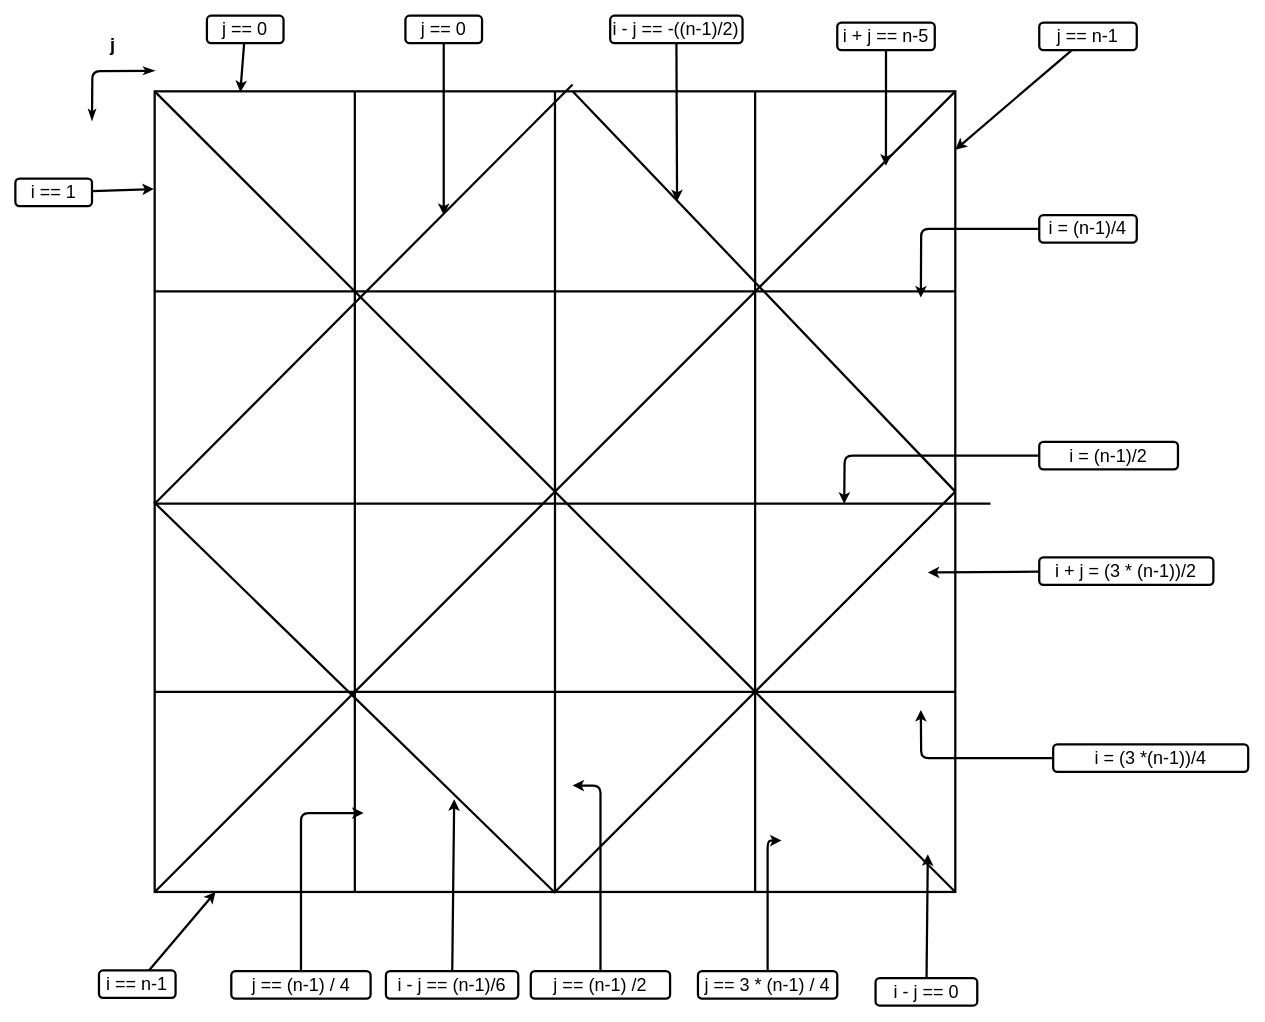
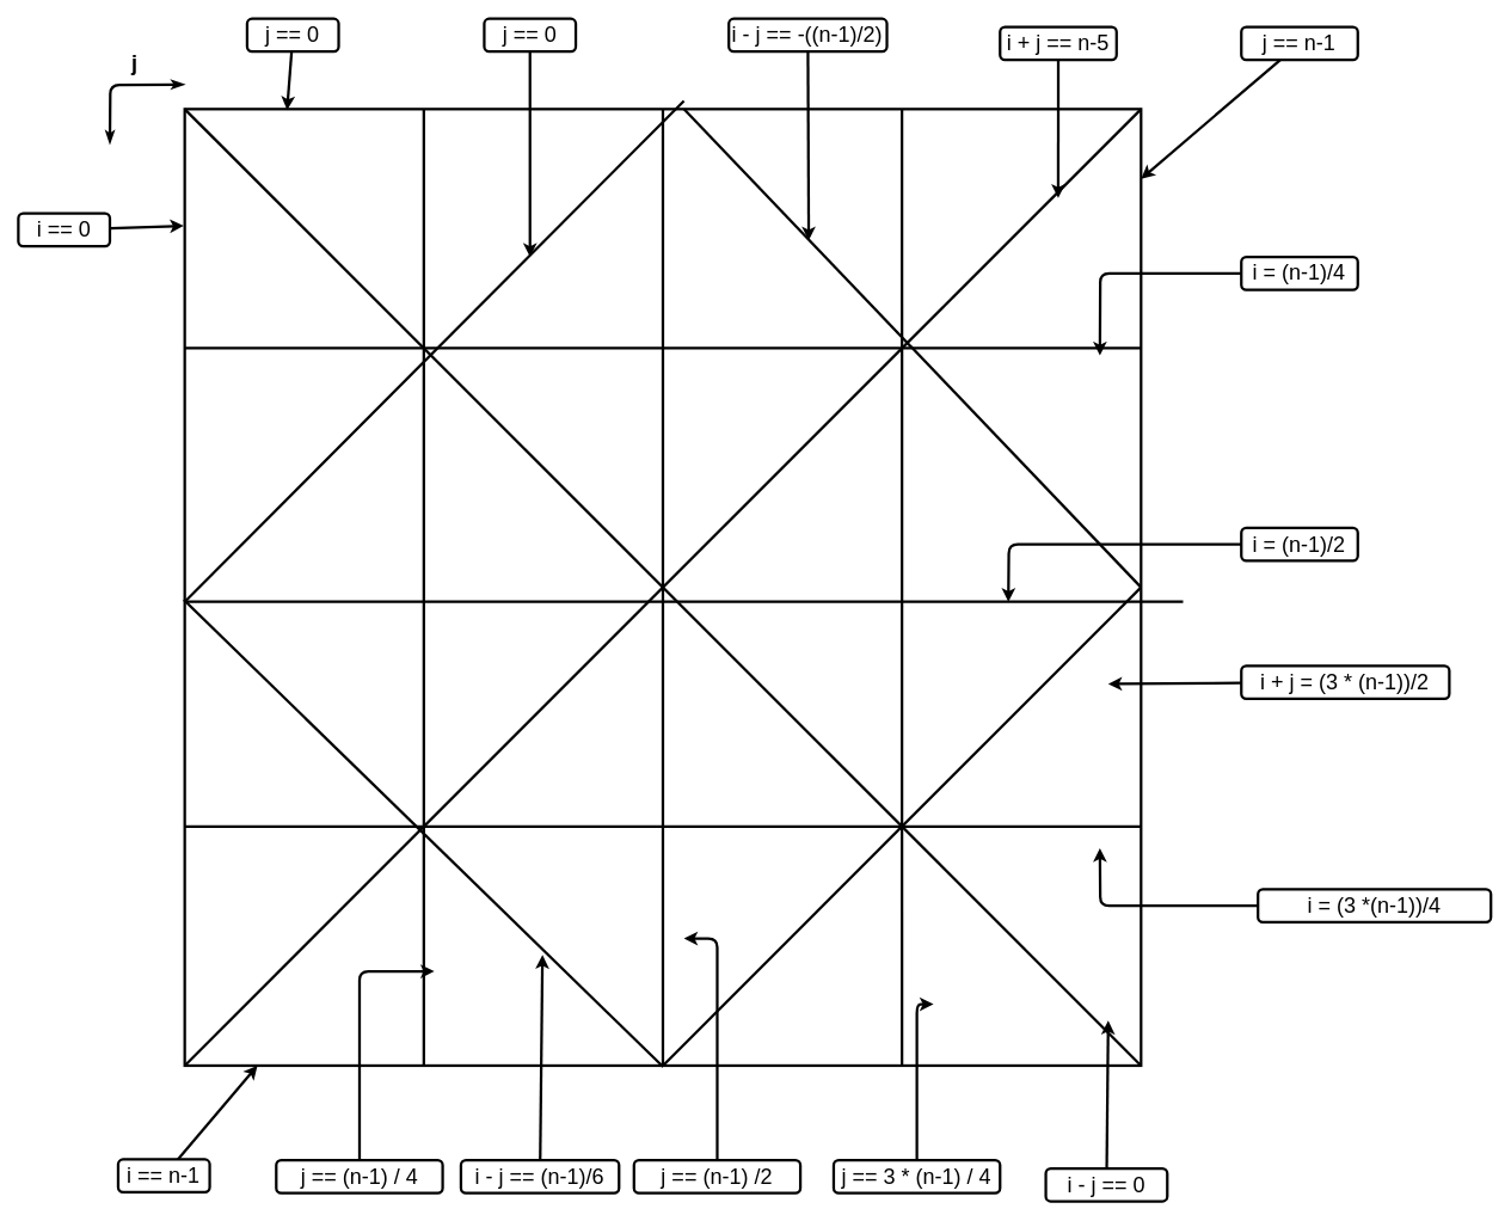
  <mxCell id="0" />
  <mxCell id="1" parent="0" />
  <mxCell id="2" value="" style="group" parent="1" vertex="1" connectable="0"><mxGeometry x="20" y="20" width="1640" height="1320" as="geometry" /></mxCell>
  <mxCell id="3" value="" style="whiteSpace=wrap;html=1;aspect=fixed;strokeWidth=3;shadow=0;" parent="2" vertex="1"><mxGeometry x="185.774" y="100.833" width="1067.708" height="1067.708" as="geometry" /></mxCell>
  <mxCell id="4" value="" style="endArrow=none;html=1;exitX=0.25;exitY=1;exitDx=0;exitDy=0;entryX=0.25;entryY=0;entryDx=0;entryDy=0;strokeWidth=3;shadow=0;" parent="2" source="3" target="3" edge="1"><mxGeometry width="50" height="50" relative="1" as="geometry"><mxPoint x="575.899" y="678.333" as="sourcePoint" /><mxPoint x="622.343" y="632.5" as="targetPoint" /></mxGeometry></mxCell>
  <mxCell id="5" value="" style="endArrow=none;html=1;exitX=0.5;exitY=1;exitDx=0;exitDy=0;entryX=0.5;entryY=0;entryDx=0;entryDy=0;strokeWidth=3;shadow=0;" parent="2" source="3" target="3" edge="1"><mxGeometry width="50" height="50" relative="1" as="geometry"><mxPoint x="733.807" y="1200.833" as="sourcePoint" /><mxPoint x="733.807" y="100.833" as="targetPoint" /></mxGeometry></mxCell>
  <mxCell id="6" value="" style="endArrow=none;html=1;entryX=0.75;entryY=0;entryDx=0;entryDy=0;strokeWidth=3;shadow=0;exitX=0.75;exitY=1;exitDx=0;exitDy=0;" parent="2" target="3" edge="1" source="3"><mxGeometry width="50" height="50" relative="1" as="geometry"><mxPoint x="1021.757" y="1191.667" as="sourcePoint" /><mxPoint x="1003.18" y="100.833" as="targetPoint" /></mxGeometry></mxCell>
  <mxCell id="7" value="" style="endArrow=none;html=1;exitX=0;exitY=0.25;exitDx=0;exitDy=0;entryX=1;entryY=0.25;entryDx=0;entryDy=0;strokeWidth=3;shadow=0;" parent="2" source="3" target="3" edge="1"><mxGeometry width="50" height="50" relative="1" as="geometry"><mxPoint x="575.899" y="678.333" as="sourcePoint" /><mxPoint x="622.343" y="632.5" as="targetPoint" /></mxGeometry></mxCell>
  <mxCell id="8" value="" style="endArrow=none;html=1;exitX=0;exitY=0.25;exitDx=0;exitDy=0;strokeWidth=3;shadow=0;" parent="2" edge="1"><mxGeometry width="50" height="50" relative="1" as="geometry"><mxPoint x="185.774" y="650.833" as="sourcePoint" /><mxPoint x="1300.418" y="650.833" as="targetPoint" /></mxGeometry></mxCell>
  <mxCell id="9" value="" style="endArrow=none;html=1;exitX=0;exitY=0.75;exitDx=0;exitDy=0;entryX=1;entryY=0.75;entryDx=0;entryDy=0;strokeWidth=3;shadow=0;" parent="2" source="3" target="3" edge="1"><mxGeometry width="50" height="50" relative="1" as="geometry"><mxPoint x="195.063" y="660" as="sourcePoint" /><mxPoint x="1309.707" y="660" as="targetPoint" /></mxGeometry></mxCell>
  <mxCell id="10" value="" style="endArrow=none;html=1;exitX=0;exitY=0;exitDx=0;exitDy=0;entryX=1;entryY=1;entryDx=0;entryDy=0;strokeWidth=3;shadow=0;" parent="2" source="3" target="3" edge="1"><mxGeometry width="50" height="50" relative="1" as="geometry"><mxPoint x="575.899" y="678.333" as="sourcePoint" /><mxPoint x="622.343" y="632.5" as="targetPoint" /></mxGeometry></mxCell>
  <mxCell id="11" value="" style="endArrow=none;html=1;exitX=0;exitY=1;exitDx=0;exitDy=0;entryX=1;entryY=0;entryDx=0;entryDy=0;strokeWidth=3;shadow=0;" parent="2" source="3" target="3" edge="1"><mxGeometry width="50" height="50" relative="1" as="geometry"><mxPoint x="575.899" y="678.333" as="sourcePoint" /><mxPoint x="622.343" y="632.5" as="targetPoint" /></mxGeometry></mxCell>
  <mxCell id="12" value="" style="endArrow=none;html=1;strokeWidth=3;shadow=0;" parent="2" edge="1"><mxGeometry width="50" height="50" relative="1" as="geometry"><mxPoint x="185.774" y="650.833" as="sourcePoint" /><mxPoint x="743.096" y="91.667" as="targetPoint" /></mxGeometry></mxCell>
  <mxCell id="13" value="" style="endArrow=none;html=1;exitX=0.5;exitY=1;exitDx=0;exitDy=0;entryX=1;entryY=0.5;entryDx=0;entryDy=0;strokeWidth=3;shadow=0;" parent="2" source="3" target="3" edge="1"><mxGeometry width="50" height="50" relative="1" as="geometry"><mxPoint x="575.899" y="678.333" as="sourcePoint" /><mxPoint x="622.343" y="632.5" as="targetPoint" /></mxGeometry></mxCell>
  <mxCell id="14" value="" style="endArrow=none;html=1;exitX=-0.001;exitY=0.513;exitDx=0;exitDy=0;strokeWidth=3;shadow=0;exitPerimeter=0;" parent="2" source="3" edge="1"><mxGeometry width="50" height="50" relative="1" as="geometry"><mxPoint x="575.899" y="678.333" as="sourcePoint" /><mxPoint x="720" y="1170" as="targetPoint" /></mxGeometry></mxCell>
  <mxCell id="15" value="" style="endArrow=none;html=1;entryX=1;entryY=0.5;entryDx=0;entryDy=0;strokeWidth=3;shadow=0;" parent="2" target="3" edge="1"><mxGeometry width="50" height="50" relative="1" as="geometry"><mxPoint x="743.096" y="100.833" as="sourcePoint" /><mxPoint x="622.343" y="632.5" as="targetPoint" /></mxGeometry></mxCell>
  <mxCell id="16" value="&lt;font style=&quot;font-size: 24px;&quot;&gt;j == 0&lt;/font&gt;" style="rounded=1;whiteSpace=wrap;html=1;strokeWidth=3;" parent="2" vertex="1"><mxGeometry x="255.439" width="102.176" height="36.667" as="geometry" /></mxCell>
  <mxCell id="17" style="edgeStyle=none;html=1;entryX=0.107;entryY=0.001;entryDx=0;entryDy=0;entryPerimeter=0;strokeWidth=3;" parent="2" source="16" target="3" edge="1"><mxGeometry relative="1" as="geometry" /></mxCell>
  <mxCell id="18" style="edgeStyle=none;html=1;strokeWidth=3;" parent="2" source="19" edge="1"><mxGeometry relative="1" as="geometry"><mxPoint x="571.255" y="265.833" as="targetPoint" /></mxGeometry></mxCell>
  <mxCell id="19" value="&lt;font style=&quot;font-size: 24px;&quot;&gt;j == 0&lt;/font&gt;" style="rounded=1;whiteSpace=wrap;html=1;strokeWidth=3;" parent="2" vertex="1"><mxGeometry x="520.167" width="102.176" height="36.667" as="geometry" /></mxCell>
  <mxCell id="20" value="" style="endArrow=classicThin;html=1;edgeStyle=orthogonalEdgeStyle;startArrow=classicThin;startFill=1;endFill=1;strokeWidth=3;" parent="2" edge="1"><mxGeometry width="50" height="50" relative="1" as="geometry"><mxPoint x="185.774" y="73.333" as="sourcePoint" /><mxPoint x="102.176" y="139.756" as="targetPoint" /></mxGeometry></mxCell>
- <mxCell id="21" value="&lt;font style=&quot;font-size: 24px;&quot;&gt;&lt;b&gt;j&lt;/b&gt;&lt;/font&gt;" style="text;html=1;align=center;verticalAlign=middle;whiteSpace=wrap;rounded=0;strokeWidth=3;" parent="2" vertex="1"><mxGeometry x="102.176" y="26.667" width="55.732" height="27.5" as="geometry" /></mxCell>
- <mxCell id="22" value="&lt;font style=&quot;font-size: 24px;&quot;&gt;i == 1&lt;/font&gt;" style="rounded=1;whiteSpace=wrap;html=1;strokeWidth=3;" parent="2" vertex="1"><mxGeometry y="217.25" width="102.176" height="36.667" as="geometry" /></mxCell>
+ <mxCell id="21" value="&lt;font style=&quot;font-size: 24px;&quot;&gt;&lt;b&gt;j&lt;/b&gt;&lt;/font&gt;" style="text;html=1;align=center;verticalAlign=middle;whiteSpace=wrap;rounded=0;strokeWidth=3;" parent="2" vertex="1"><mxGeometry x="102.176" y="36.667" width="55.732" height="27.5" as="geometry" /></mxCell>
+ <mxCell id="22" value="&lt;font style=&quot;font-size: 24px;&quot;&gt;i == 0&lt;/font&gt;" style="rounded=1;whiteSpace=wrap;html=1;strokeWidth=3;" parent="2" vertex="1"><mxGeometry y="217.25" width="102.176" height="36.667" as="geometry" /></mxCell>
  <mxCell id="23" style="edgeStyle=none;html=1;entryX=-0.001;entryY=0.122;entryDx=0;entryDy=0;entryPerimeter=0;strokeWidth=3;" parent="2" source="22" target="3" edge="1"><mxGeometry relative="1" as="geometry" /></mxCell>
  <mxCell id="24" value="" style="edgeStyle=none;html=1;strokeWidth=3;" parent="2" source="25" target="3" edge="1"><mxGeometry relative="1" as="geometry" /></mxCell>
  <mxCell id="25" value="&lt;font style=&quot;font-size: 24px;&quot;&gt;i == n-1&lt;/font&gt;" style="rounded=1;whiteSpace=wrap;html=1;strokeWidth=3;" parent="2" vertex="1"><mxGeometry x="111.464" y="1273.25" width="102.176" height="36.667" as="geometry" /></mxCell>
  <mxCell id="26" style="edgeStyle=none;html=1;strokeWidth=3;" parent="2" source="27" edge="1"><mxGeometry relative="1" as="geometry"><mxPoint x="585.188" y="1045" as="targetPoint" /></mxGeometry></mxCell>
  <mxCell id="27" value="&lt;span style=&quot;font-size: 24px;&quot;&gt;i - j == (n-1)/6&lt;/span&gt;" style="rounded=1;whiteSpace=wrap;html=1;strokeWidth=3;" parent="2" vertex="1"><mxGeometry x="494.159" y="1274.167" width="176.485" height="36.667" as="geometry" /></mxCell>
  <mxCell id="28" style="edgeStyle=none;html=1;strokeWidth=3;" parent="2" source="29" edge="1"><mxGeometry relative="1" as="geometry"><mxPoint x="882.427" y="247.5" as="targetPoint" /></mxGeometry></mxCell>
  <mxCell id="29" value="&lt;span style=&quot;font-size: 24px;&quot;&gt;i - j == -((n-1)/2)&lt;/span&gt;" style="rounded=1;whiteSpace=wrap;html=1;strokeWidth=3;" parent="2" vertex="1"><mxGeometry x="793.255" width="176.485" height="36.667" as="geometry" /></mxCell>
  <mxCell id="30" style="edgeStyle=none;html=1;strokeWidth=3;" parent="2" source="31" edge="1"><mxGeometry relative="1" as="geometry"><mxPoint x="1216.82" y="1118.333" as="targetPoint" /></mxGeometry></mxCell>
  <mxCell id="31" value="&lt;font style=&quot;font-size: 24px;&quot;&gt;i - j == 0&lt;/font&gt;" style="rounded=1;whiteSpace=wrap;html=1;strokeWidth=3;" parent="2" vertex="1"><mxGeometry x="1147.155" y="1283.333" width="135.615" height="36.667" as="geometry" /></mxCell>
  <mxCell id="32" style="edgeStyle=none;html=1;strokeWidth=3;" parent="2" source="33" edge="1"><mxGeometry relative="1" as="geometry"><mxPoint x="1161" y="200" as="targetPoint" /></mxGeometry></mxCell>
  <mxCell id="33" value="&lt;font style=&quot;font-size: 24px;&quot;&gt;i + j == n-5&lt;/font&gt;" style="rounded=1;whiteSpace=wrap;html=1;strokeWidth=3;" parent="2" vertex="1"><mxGeometry x="1096.071" y="9.17" width="130.042" height="36.667" as="geometry" /></mxCell>
  <mxCell id="34" style="edgeStyle=orthogonalEdgeStyle;html=1;strokeWidth=3;" parent="2" source="35" edge="1"><mxGeometry relative="1" as="geometry"><mxPoint x="1021.757" y="1100.0" as="targetPoint" /><Array as="points"><mxPoint x="1003.18" y="1100.0" /></Array></mxGeometry></mxCell>
  <mxCell id="35" value="&lt;span style=&quot;font-size: 24px;&quot;&gt;j == 3 * (n-1) / 4&lt;/span&gt;" style="rounded=1;whiteSpace=wrap;html=1;strokeWidth=3;" parent="2" vertex="1"><mxGeometry x="910.293" y="1274.167" width="185.774" height="36.667" as="geometry" /></mxCell>
  <mxCell id="36" style="edgeStyle=orthogonalEdgeStyle;html=1;strokeWidth=3;" parent="2" source="37" edge="1"><mxGeometry relative="1" as="geometry"><mxPoint x="743.096" y="1026.667" as="targetPoint" /><Array as="points"><mxPoint x="780.251" y="1026.667" /></Array></mxGeometry></mxCell>
  <mxCell id="37" value="&lt;span style=&quot;font-size: 24px;&quot;&gt;j == (n-1) /2&lt;/span&gt;" style="rounded=1;whiteSpace=wrap;html=1;strokeWidth=3;" parent="2" vertex="1"><mxGeometry x="687.364" y="1274.167" width="185.774" height="36.667" as="geometry" /></mxCell>
  <mxCell id="38" style="edgeStyle=orthogonalEdgeStyle;html=1;strokeWidth=3;" parent="2" source="39" edge="1"><mxGeometry relative="1" as="geometry"><mxPoint x="464.435" y="1063.333" as="targetPoint" /><Array as="points"><mxPoint x="380.837" y="1063.333" /></Array></mxGeometry></mxCell>
  <mxCell id="39" value="&lt;span style=&quot;font-size: 24px;&quot;&gt;j == (n-1) / 4&lt;/span&gt;" style="rounded=1;whiteSpace=wrap;html=1;strokeWidth=3;" parent="2" vertex="1"><mxGeometry x="287.95" y="1274.167" width="185.774" height="36.667" as="geometry" /></mxCell>
  <mxCell id="40" value="" style="edgeStyle=none;html=1;strokeWidth=3;" parent="2" source="41" target="3" edge="1"><mxGeometry relative="1" as="geometry" /></mxCell>
  <mxCell id="41" value="&lt;font style=&quot;font-size: 24px;&quot;&gt;j == n-1&lt;/font&gt;" style="rounded=1;whiteSpace=wrap;html=1;strokeWidth=3;" parent="2" vertex="1"><mxGeometry x="1365.439" y="9.167" width="130.042" height="36.667" as="geometry" /></mxCell>
  <mxCell id="42" style="edgeStyle=orthogonalEdgeStyle;html=1;strokeWidth=3;" parent="2" source="43" edge="1"><mxGeometry relative="1" as="geometry"><mxPoint x="1207.531" y="375.833" as="targetPoint" /></mxGeometry></mxCell>
  <mxCell id="43" value="&lt;font style=&quot;font-size: 24px;&quot;&gt;i = (n-1)/4&lt;/font&gt;" style="rounded=1;whiteSpace=wrap;html=1;strokeWidth=3;" parent="2" vertex="1"><mxGeometry x="1365.439" y="265.833" width="130.042" height="36.667" as="geometry" /></mxCell>
  <mxCell id="44" style="edgeStyle=orthogonalEdgeStyle;html=1;strokeWidth=3;" parent="2" source="45" edge="1"><mxGeometry relative="1" as="geometry"><mxPoint x="1105.355" y="650.833" as="targetPoint" /></mxGeometry></mxCell>
- <mxCell id="45" value="&lt;font style=&quot;font-size: 24px;&quot;&gt;i = (n-1)/2&lt;/font&gt;" style="rounded=1;whiteSpace=wrap;html=1;strokeWidth=3;" parent="2" vertex="1"><mxGeometry x="1365.439" y="568.333" width="185" height="36.667" as="geometry" /></mxCell>
+ <mxCell id="45" value="&lt;font style=&quot;font-size: 24px;&quot;&gt;i = (n-1)/2&lt;/font&gt;" style="rounded=1;whiteSpace=wrap;html=1;strokeWidth=3;" parent="2" vertex="1"><mxGeometry x="1365.439" y="568.333" width="130.042" height="36.667" as="geometry" /></mxCell>
  <mxCell id="46" style="edgeStyle=none;html=1;strokeWidth=3;" parent="2" source="47" edge="1"><mxGeometry relative="1" as="geometry"><mxPoint x="1216.82" y="742.5" as="targetPoint" /></mxGeometry></mxCell>
  <mxCell id="47" value="&lt;font style=&quot;font-size: 24px;&quot;&gt;i + j = (3 * (n-1))/2&lt;/font&gt;" style="rounded=1;whiteSpace=wrap;html=1;strokeWidth=3;" parent="2" vertex="1"><mxGeometry x="1365.439" y="722.333" width="232.218" height="36.667" as="geometry" /></mxCell>
  <mxCell id="48" style="edgeStyle=orthogonalEdgeStyle;html=1;strokeWidth=3;" parent="2" source="49" edge="1"><mxGeometry relative="1" as="geometry"><mxPoint x="1207.531" y="925.833" as="targetPoint" /></mxGeometry></mxCell>
  <mxCell id="49" value="&lt;font style=&quot;font-size: 24px;&quot;&gt;i = (3 *(n-1))/4&lt;/font&gt;" style="rounded=1;whiteSpace=wrap;html=1;strokeWidth=3;" parent="2" vertex="1"><mxGeometry x="1384.016" y="971.667" width="260.084" height="36.667" as="geometry" /></mxCell>
